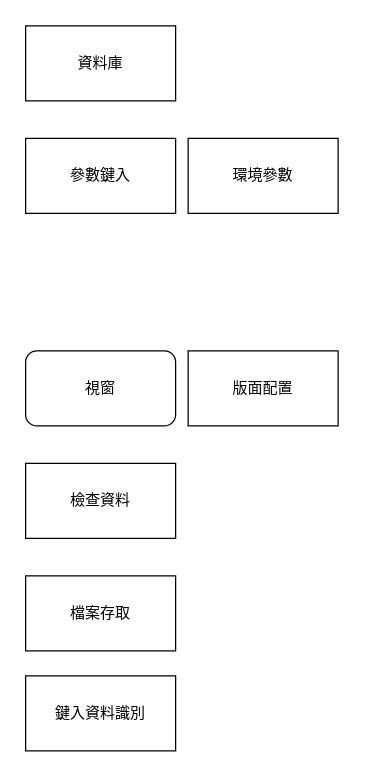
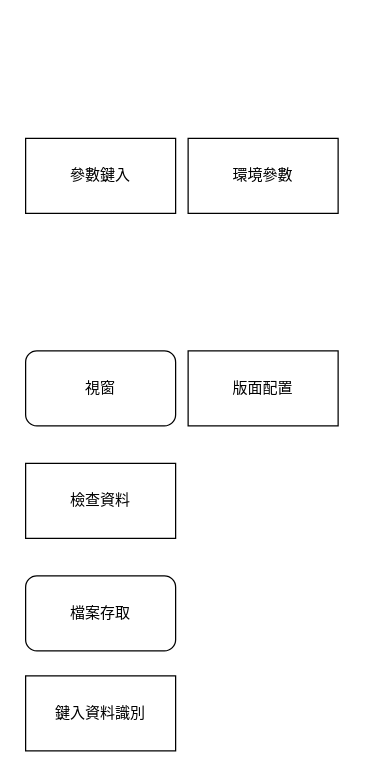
  <mxCell id="0" />
  <mxCell id="1" parent="0" />
- <mxCell id="2" value="資料庫" style="rounded=0;whiteSpace=wrap;html=1;" vertex="1" parent="1"><mxGeometry x="20" y="20" width="120" height="60" as="geometry" /></mxCell>
  <mxCell id="3" value="參數鍵入" style="rounded=0;whiteSpace=wrap;html=1;" vertex="1" parent="1"><mxGeometry x="20" y="110" width="120" height="60" as="geometry" /></mxCell>
  <mxCell id="4" value="環境參數" style="rounded=0;whiteSpace=wrap;html=1;" vertex="1" parent="1"><mxGeometry x="150" y="110" width="120" height="60" as="geometry" /></mxCell>
  <mxCell id="5" value="視窗" style="whiteSpace=wrap;html=1;rounded=1;" vertex="1" parent="1"><mxGeometry x="20" y="280" width="120" height="60" as="geometry" /></mxCell>
  <mxCell id="6" value="版面配置" style="rounded=0;whiteSpace=wrap;html=1;" vertex="1" parent="1"><mxGeometry x="150" y="280" width="120" height="60" as="geometry" /></mxCell>
  <mxCell id="7" value="檢查資料" style="rounded=0;whiteSpace=wrap;html=1;" vertex="1" parent="1"><mxGeometry x="20" y="370" width="120" height="60" as="geometry" /></mxCell>
- <mxCell id="8" value="檔案存取" style="rounded=0;whiteSpace=wrap;html=1;" vertex="1" parent="1"><mxGeometry x="20" y="460" width="120" height="60" as="geometry" /></mxCell>
+ <mxCell id="8" value="檔案存取" style="whiteSpace=wrap;html=1;rounded=1;" vertex="1" parent="1"><mxGeometry x="20" y="460" width="120" height="60" as="geometry" /></mxCell>
  <mxCell id="9" value="鍵入資料識別" style="rounded=0;whiteSpace=wrap;html=1;" vertex="1" parent="1"><mxGeometry x="20" y="540" width="120" height="60" as="geometry" /></mxCell>
